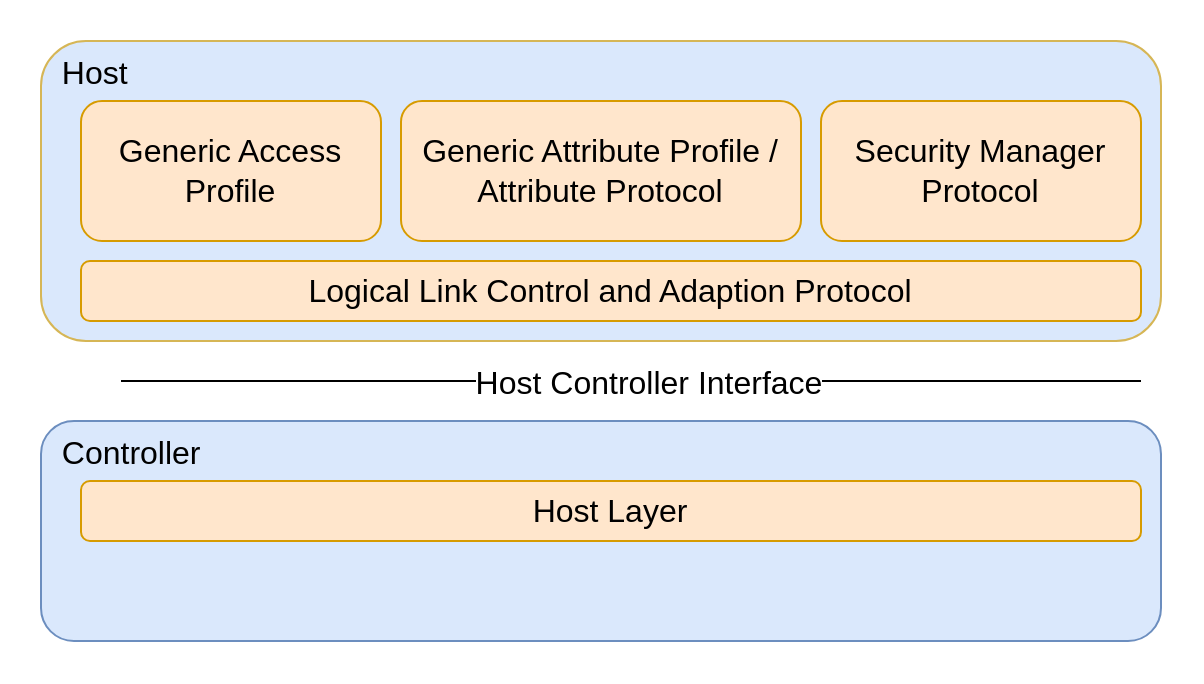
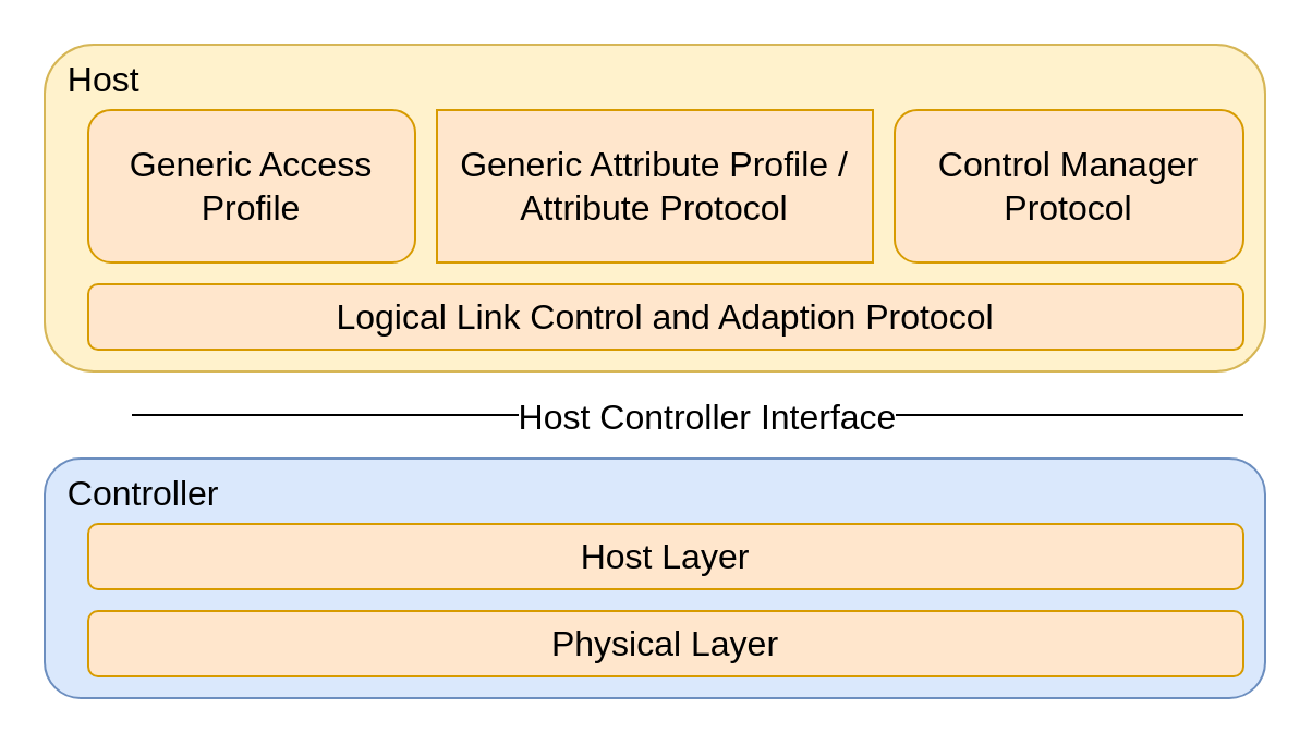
  <mxCell id="0" />
  <mxCell id="1" parent="0" />
- <mxCell id="2" value="&lt;font style=&quot;font-size: 16px&quot;&gt;&amp;nbsp; Host&lt;/font&gt;" style="rounded=1;whiteSpace=wrap;html=1;align=left;verticalAlign=top;fillColor=#dae8fc;strokeColor=#d6b656;" parent="1" vertex="1"><mxGeometry x="20" y="20" width="560" height="150" as="geometry" /></mxCell>
+ <mxCell id="2" value="&lt;font style=&quot;font-size: 16px&quot;&gt;&amp;nbsp; Host&lt;/font&gt;" style="rounded=1;whiteSpace=wrap;html=1;align=left;verticalAlign=top;fillColor=#fff2cc;strokeColor=#d6b656;" parent="1" vertex="1"><mxGeometry x="20" y="20" width="560" height="150" as="geometry" /></mxCell>
  <mxCell id="3" value="&lt;font style=&quot;font-size: 16px&quot;&gt;Generic Access&lt;br&gt;Profile&lt;/font&gt;" style="rounded=1;whiteSpace=wrap;html=1;fillColor=#ffe6cc;strokeColor=#d79b00;" parent="1" vertex="1"><mxGeometry x="40" y="50" width="150" height="70" as="geometry" /></mxCell>
  <mxCell id="4" value="&lt;font style=&quot;font-size: 16px&quot;&gt;Logical Link Control and Adaption Protocol&lt;/font&gt;" style="rounded=1;whiteSpace=wrap;html=1;fillColor=#ffe6cc;strokeColor=#d79b00;" parent="1" vertex="1"><mxGeometry x="40" y="130" width="530" height="30" as="geometry" /></mxCell>
- <mxCell id="5" value="&lt;font style=&quot;font-size: 16px&quot;&gt;Security Manager Protocol&lt;/font&gt;" style="rounded=1;whiteSpace=wrap;html=1;fillColor=#ffe6cc;strokeColor=#d79b00;" parent="1" vertex="1"><mxGeometry x="410" y="50" width="160" height="70" as="geometry" /></mxCell>
- <mxCell id="6" value="&lt;font style=&quot;font-size: 16px&quot;&gt;Generic Attribute Profile / Attribute Protocol&lt;/font&gt;" style="rounded=1;whiteSpace=wrap;html=1;fillColor=#ffe6cc;strokeColor=#d79b00;" parent="1" vertex="1"><mxGeometry x="200" y="50" width="200" height="70" as="geometry" /></mxCell>
+ <mxCell id="5" value="&lt;font style=&quot;font-size: 16px&quot;&gt;Control Manager Protocol&lt;/font&gt;" style="rounded=1;whiteSpace=wrap;html=1;fillColor=#ffe6cc;strokeColor=#d79b00;" parent="1" vertex="1"><mxGeometry x="410" y="50" width="160" height="70" as="geometry" /></mxCell>
+ <mxCell id="6" value="&lt;font style=&quot;font-size: 16px&quot;&gt;Generic Attribute Profile / Attribute Protocol&lt;/font&gt;" style="whiteSpace=wrap;html=1;fillColor=#ffe6cc;strokeColor=#d79b00;rounded=0;" parent="1" vertex="1"><mxGeometry x="200" y="50" width="200" height="70" as="geometry" /></mxCell>
  <mxCell id="7" value="" style="endArrow=none;html=1;" parent="1" edge="1"><mxGeometry width="50" height="50" relative="1" as="geometry"><mxPoint x="60" y="190" as="sourcePoint" /><mxPoint x="570" y="190" as="targetPoint" /></mxGeometry></mxCell>
  <mxCell id="8" value="&lt;font style=&quot;font-size: 16px&quot;&gt;Host Controller Interface&lt;/font&gt;" style="edgeLabel;html=1;align=center;verticalAlign=middle;resizable=0;points=[];" parent="7" vertex="1" connectable="0"><mxGeometry x="0.038" relative="1" as="geometry"><mxPoint x="-2" as="offset" /></mxGeometry></mxCell>
  <mxCell id="9" value="&lt;font style=&quot;font-size: 16px&quot;&gt;&amp;nbsp; Controller&lt;/font&gt;" style="rounded=1;whiteSpace=wrap;html=1;align=left;verticalAlign=top;fillColor=#dae8fc;strokeColor=#6c8ebf;" parent="1" vertex="1"><mxGeometry x="20" y="210" width="560" height="110" as="geometry" /></mxCell>
  <mxCell id="10" value="&lt;font style=&quot;font-size: 16px&quot;&gt;Host Layer&lt;/font&gt;" style="rounded=1;whiteSpace=wrap;html=1;fillColor=#ffe6cc;strokeColor=#d79b00;" parent="1" vertex="1"><mxGeometry x="40" y="240" width="530" height="30" as="geometry" /></mxCell>
+ <mxCell id="11" value="&lt;font style=&quot;font-size: 16px&quot;&gt;Physical Layer&lt;/font&gt;" style="rounded=1;whiteSpace=wrap;html=1;fillColor=#ffe6cc;strokeColor=#d79b00;" parent="1" vertex="1"><mxGeometry x="40" y="280" width="530" height="30" as="geometry" /></mxCell>
